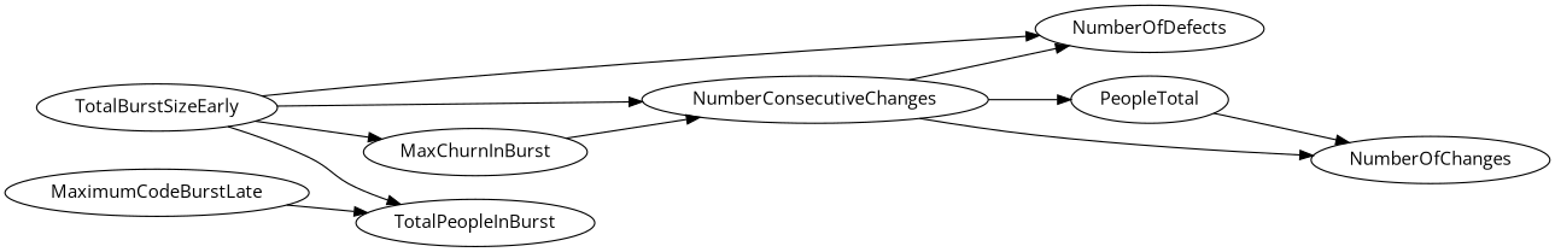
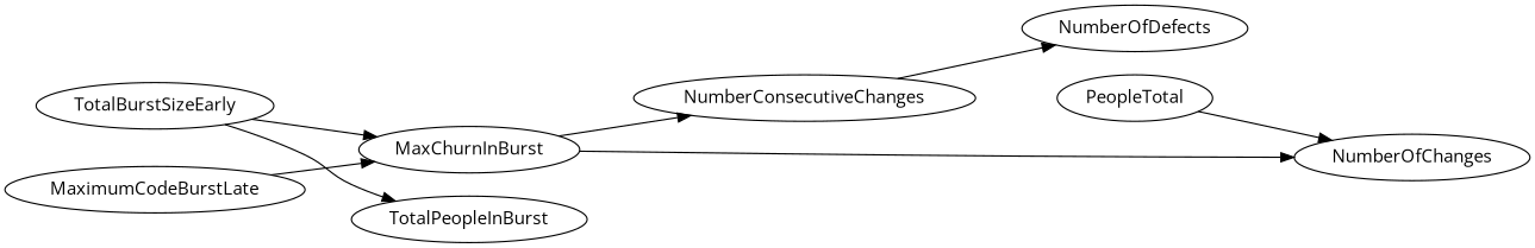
  digraph {
    fontname="Open Sans"
    rankdir=LR
    node [fontname="Open Sans"]
    edge [fontname="Open Sans"]
    MaxChurnInBurst
    NumberConsecutiveChanges
    TotalBurstSizeEarly
    TotalPeopleInBurst
    NumberOfDefects
    PeopleTotal
    NumberOfChanges
    MaximumCodeBurstLate
    MaxChurnInBurst -> NumberConsecutiveChanges
    NumberConsecutiveChanges -> NumberOfDefects
-   NumberConsecutiveChanges -> PeopleTotal
-   NumberConsecutiveChanges -> NumberOfChanges
+   MaxChurnInBurst -> NumberOfChanges
    TotalBurstSizeEarly -> MaxChurnInBurst
-   TotalBurstSizeEarly -> NumberConsecutiveChanges
    TotalBurstSizeEarly -> TotalPeopleInBurst
-   TotalBurstSizeEarly -> NumberOfDefects
    PeopleTotal -> NumberOfChanges
-   MaximumCodeBurstLate -> TotalPeopleInBurst
+   MaximumCodeBurstLate -> MaxChurnInBurst
  }
